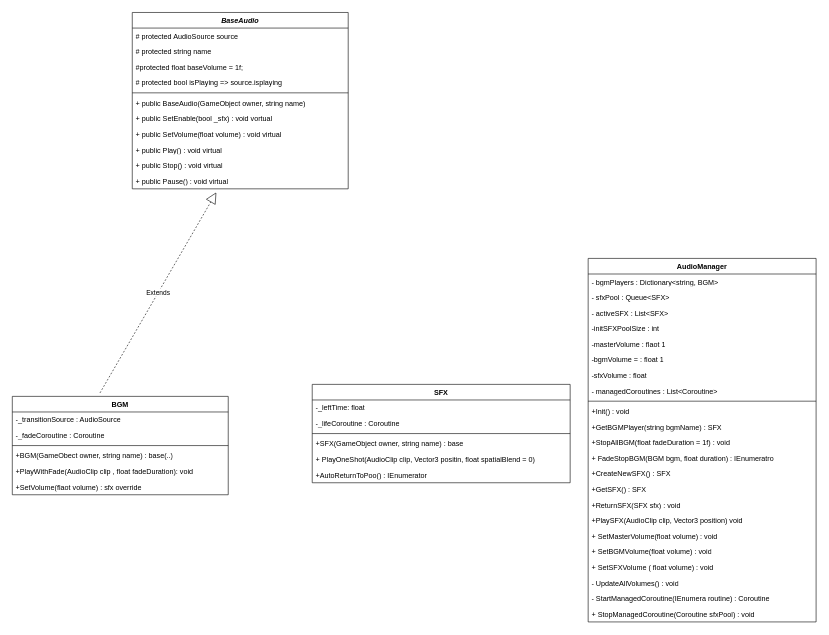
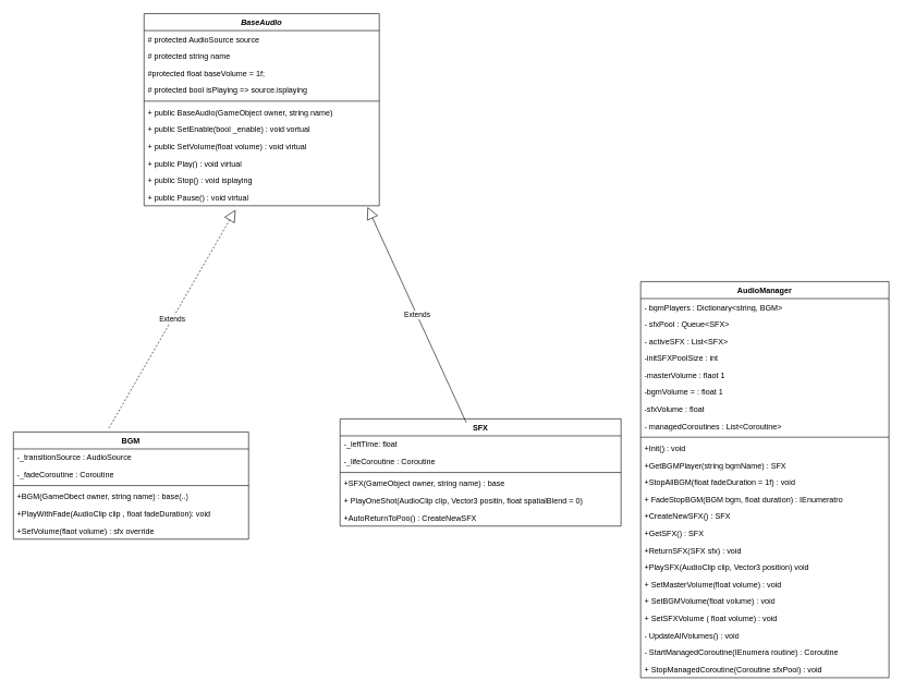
  <mxCell id="0" />
  <mxCell id="1" parent="0" />
  <mxCell id="2" value="&lt;i&gt;BaseAudio&lt;/i&gt;" style="swimlane;fontStyle=1;align=center;verticalAlign=top;childLayout=stackLayout;horizontal=1;startSize=26;horizontalStack=0;resizeParent=1;resizeParentMax=0;resizeLast=0;collapsible=1;marginBottom=0;whiteSpace=wrap;html=1;" vertex="1" parent="1"><mxGeometry x="220" y="20" width="360" height="294" as="geometry" /></mxCell>
  <mxCell id="3" value="# protected AudioSource source" style="text;strokeColor=none;fillColor=none;align=left;verticalAlign=top;spacingLeft=4;spacingRight=4;overflow=hidden;rotatable=0;points=[[0,0.5],[1,0.5]];portConstraint=eastwest;whiteSpace=wrap;html=1;" vertex="1" parent="2"><mxGeometry y="26" width="360" height="26" as="geometry" /></mxCell>
  <mxCell id="4" value="# protected string name" style="text;strokeColor=none;fillColor=none;align=left;verticalAlign=top;spacingLeft=4;spacingRight=4;overflow=hidden;rotatable=0;points=[[0,0.5],[1,0.5]];portConstraint=eastwest;whiteSpace=wrap;html=1;" vertex="1" parent="2"><mxGeometry y="52" width="360" height="26" as="geometry" /></mxCell>
  <mxCell id="5" value="#protected float baseVolume = 1f;" style="text;strokeColor=none;fillColor=none;align=left;verticalAlign=top;spacingLeft=4;spacingRight=4;overflow=hidden;rotatable=0;points=[[0,0.5],[1,0.5]];portConstraint=eastwest;whiteSpace=wrap;html=1;" vertex="1" parent="2"><mxGeometry y="78" width="360" height="26" as="geometry" /></mxCell>
  <mxCell id="6" value="# protected bool isPlaying =&amp;gt; source.isplaying" style="text;strokeColor=none;fillColor=none;align=left;verticalAlign=top;spacingLeft=4;spacingRight=4;overflow=hidden;rotatable=0;points=[[0,0.5],[1,0.5]];portConstraint=eastwest;whiteSpace=wrap;html=1;" vertex="1" parent="2"><mxGeometry y="104" width="360" height="26" as="geometry" /></mxCell>
  <mxCell id="7" value="" style="line;strokeWidth=1;fillColor=none;align=left;verticalAlign=middle;spacingTop=-1;spacingLeft=3;spacingRight=3;rotatable=0;labelPosition=right;points=[];portConstraint=eastwest;strokeColor=inherit;" vertex="1" parent="2"><mxGeometry y="130" width="360" height="8" as="geometry" /></mxCell>
  <mxCell id="8" value="+ public BaseAudio(GameObject owner, string name)" style="text;strokeColor=none;fillColor=none;align=left;verticalAlign=top;spacingLeft=4;spacingRight=4;overflow=hidden;rotatable=0;points=[[0,0.5],[1,0.5]];portConstraint=eastwest;whiteSpace=wrap;html=1;" vertex="1" parent="2"><mxGeometry y="138" width="360" height="26" as="geometry" /></mxCell>
- <mxCell id="9" value="+ public SetEnable(bool _sfx) : void vortual" style="text;strokeColor=none;fillColor=none;align=left;verticalAlign=top;spacingLeft=4;spacingRight=4;overflow=hidden;rotatable=0;points=[[0,0.5],[1,0.5]];portConstraint=eastwest;whiteSpace=wrap;html=1;" vertex="1" parent="2"><mxGeometry y="164" width="360" height="26" as="geometry" /></mxCell>
+ <mxCell id="9" value="+ public SetEnable(bool _enable) : void vortual" style="text;strokeColor=none;fillColor=none;align=left;verticalAlign=top;spacingLeft=4;spacingRight=4;overflow=hidden;rotatable=0;points=[[0,0.5],[1,0.5]];portConstraint=eastwest;whiteSpace=wrap;html=1;" vertex="1" parent="2"><mxGeometry y="164" width="360" height="26" as="geometry" /></mxCell>
  <mxCell id="10" value="+ public SetVolume(float volume) : void virtual" style="text;strokeColor=none;fillColor=none;align=left;verticalAlign=top;spacingLeft=4;spacingRight=4;overflow=hidden;rotatable=0;points=[[0,0.5],[1,0.5]];portConstraint=eastwest;whiteSpace=wrap;html=1;" vertex="1" parent="2"><mxGeometry y="190" width="360" height="26" as="geometry" /></mxCell>
  <mxCell id="11" value="+ public Play() : void virtual" style="text;strokeColor=none;fillColor=none;align=left;verticalAlign=top;spacingLeft=4;spacingRight=4;overflow=hidden;rotatable=0;points=[[0,0.5],[1,0.5]];portConstraint=eastwest;whiteSpace=wrap;html=1;" vertex="1" parent="2"><mxGeometry y="216" width="360" height="26" as="geometry" /></mxCell>
- <mxCell id="12" value="+ public Stop() : void virtual" style="text;strokeColor=none;fillColor=none;align=left;verticalAlign=top;spacingLeft=4;spacingRight=4;overflow=hidden;rotatable=0;points=[[0,0.5],[1,0.5]];portConstraint=eastwest;whiteSpace=wrap;html=1;" vertex="1" parent="2"><mxGeometry y="242" width="360" height="26" as="geometry" /></mxCell>
+ <mxCell id="12" value="+ public Stop() : void isplaying" style="text;strokeColor=none;fillColor=none;align=left;verticalAlign=top;spacingLeft=4;spacingRight=4;overflow=hidden;rotatable=0;points=[[0,0.5],[1,0.5]];portConstraint=eastwest;whiteSpace=wrap;html=1;" vertex="1" parent="2"><mxGeometry y="242" width="360" height="26" as="geometry" /></mxCell>
  <mxCell id="13" value="+ public Pause() : void virtual" style="text;strokeColor=none;fillColor=none;align=left;verticalAlign=top;spacingLeft=4;spacingRight=4;overflow=hidden;rotatable=0;points=[[0,0.5],[1,0.5]];portConstraint=eastwest;whiteSpace=wrap;html=1;" vertex="1" parent="2"><mxGeometry y="268" width="360" height="26" as="geometry" /></mxCell>
  <mxCell id="14" value="BGM" style="swimlane;fontStyle=1;align=center;verticalAlign=top;childLayout=stackLayout;horizontal=1;startSize=26;horizontalStack=0;resizeParent=1;resizeParentMax=0;resizeLast=0;collapsible=1;marginBottom=0;whiteSpace=wrap;html=1;" vertex="1" parent="1"><mxGeometry x="20" y="660" width="360" height="164" as="geometry" /></mxCell>
  <mxCell id="15" value="-_transitionSource : AudioSource" style="text;strokeColor=none;fillColor=none;align=left;verticalAlign=top;spacingLeft=4;spacingRight=4;overflow=hidden;rotatable=0;points=[[0,0.5],[1,0.5]];portConstraint=eastwest;whiteSpace=wrap;html=1;" vertex="1" parent="14"><mxGeometry y="26" width="360" height="26" as="geometry" /></mxCell>
  <mxCell id="16" value="-_fadeCoroutine : Coroutine" style="text;strokeColor=none;fillColor=none;align=left;verticalAlign=top;spacingLeft=4;spacingRight=4;overflow=hidden;rotatable=0;points=[[0,0.5],[1,0.5]];portConstraint=eastwest;whiteSpace=wrap;html=1;" vertex="1" parent="14"><mxGeometry y="52" width="360" height="26" as="geometry" /></mxCell>
  <mxCell id="17" value="" style="line;strokeWidth=1;fillColor=none;align=left;verticalAlign=middle;spacingTop=-1;spacingLeft=3;spacingRight=3;rotatable=0;labelPosition=right;points=[];portConstraint=eastwest;strokeColor=inherit;" vertex="1" parent="14"><mxGeometry y="78" width="360" height="8" as="geometry" /></mxCell>
  <mxCell id="18" value="+BGM(GameObect owner, string name) : base(..)" style="text;strokeColor=none;fillColor=none;align=left;verticalAlign=top;spacingLeft=4;spacingRight=4;overflow=hidden;rotatable=0;points=[[0,0.5],[1,0.5]];portConstraint=eastwest;whiteSpace=wrap;html=1;" vertex="1" parent="14"><mxGeometry y="86" width="360" height="26" as="geometry" /></mxCell>
  <mxCell id="19" value="+PlayWithFade(AudioClip clip , float fadeDuration): void" style="text;strokeColor=none;fillColor=none;align=left;verticalAlign=top;spacingLeft=4;spacingRight=4;overflow=hidden;rotatable=0;points=[[0,0.5],[1,0.5]];portConstraint=eastwest;whiteSpace=wrap;html=1;" vertex="1" parent="14"><mxGeometry y="112" width="360" height="26" as="geometry" /></mxCell>
  <mxCell id="20" value="+SetVolume(flaot volume) : sfx override" style="text;strokeColor=none;fillColor=none;align=left;verticalAlign=top;spacingLeft=4;spacingRight=4;overflow=hidden;rotatable=0;points=[[0,0.5],[1,0.5]];portConstraint=eastwest;whiteSpace=wrap;html=1;" vertex="1" parent="14"><mxGeometry y="138" width="360" height="26" as="geometry" /></mxCell>
  <mxCell id="21" value="Extends" style="endArrow=block;endSize=16;endFill=0;html=1;rounded=0;entryX=0.389;entryY=1.231;entryDx=0;entryDy=0;entryPerimeter=0;exitX=0.406;exitY=-0.035;exitDx=0;exitDy=0;exitPerimeter=0;dashed=1;" edge="1" parent="1" source="14" target="13"><mxGeometry width="160" relative="1" as="geometry"><mxPoint x="200" y="450" as="sourcePoint" /><mxPoint x="360" y="450" as="targetPoint" /></mxGeometry></mxCell>
  <mxCell id="22" value="SFX" style="swimlane;fontStyle=1;align=center;verticalAlign=top;childLayout=stackLayout;horizontal=1;startSize=26;horizontalStack=0;resizeParent=1;resizeParentMax=0;resizeLast=0;collapsible=1;marginBottom=0;whiteSpace=wrap;html=1;" vertex="1" parent="1"><mxGeometry x="520" y="640" width="430" height="164" as="geometry" /></mxCell>
  <mxCell id="23" value="-_leftTime: float" style="text;strokeColor=none;fillColor=none;align=left;verticalAlign=top;spacingLeft=4;spacingRight=4;overflow=hidden;rotatable=0;points=[[0,0.5],[1,0.5]];portConstraint=eastwest;whiteSpace=wrap;html=1;" vertex="1" parent="22"><mxGeometry y="26" width="430" height="26" as="geometry" /></mxCell>
  <mxCell id="24" value="-_lifeCoroutine : Coroutine" style="text;strokeColor=none;fillColor=none;align=left;verticalAlign=top;spacingLeft=4;spacingRight=4;overflow=hidden;rotatable=0;points=[[0,0.5],[1,0.5]];portConstraint=eastwest;whiteSpace=wrap;html=1;" vertex="1" parent="22"><mxGeometry y="52" width="430" height="26" as="geometry" /></mxCell>
  <mxCell id="25" value="" style="line;strokeWidth=1;fillColor=none;align=left;verticalAlign=middle;spacingTop=-1;spacingLeft=3;spacingRight=3;rotatable=0;labelPosition=right;points=[];portConstraint=eastwest;strokeColor=inherit;" vertex="1" parent="22"><mxGeometry y="78" width="430" height="8" as="geometry" /></mxCell>
  <mxCell id="26" value="+SFX(GameObject owner, string name) : base" style="text;strokeColor=none;fillColor=none;align=left;verticalAlign=top;spacingLeft=4;spacingRight=4;overflow=hidden;rotatable=0;points=[[0,0.5],[1,0.5]];portConstraint=eastwest;whiteSpace=wrap;html=1;" vertex="1" parent="22"><mxGeometry y="86" width="430" height="26" as="geometry" /></mxCell>
  <mxCell id="27" value="+ PlayOneShot(AudioClip clip, Vector3 positin, float spatialBlend = 0)" style="text;strokeColor=none;fillColor=none;align=left;verticalAlign=top;spacingLeft=4;spacingRight=4;overflow=hidden;rotatable=0;points=[[0,0.5],[1,0.5]];portConstraint=eastwest;whiteSpace=wrap;html=1;" vertex="1" parent="22"><mxGeometry y="112" width="430" height="26" as="geometry" /></mxCell>
- <mxCell id="28" value="+AutoReturnToPoo() : IEnumerator" style="text;strokeColor=none;fillColor=none;align=left;verticalAlign=top;spacingLeft=4;spacingRight=4;overflow=hidden;rotatable=0;points=[[0,0.5],[1,0.5]];portConstraint=eastwest;whiteSpace=wrap;html=1;" vertex="1" parent="22"><mxGeometry y="138" width="430" height="26" as="geometry" /></mxCell>
+ <mxCell id="28" value="+AutoReturnToPoo() : CreateNewSFX" style="text;strokeColor=none;fillColor=none;align=left;verticalAlign=top;spacingLeft=4;spacingRight=4;overflow=hidden;rotatable=0;points=[[0,0.5],[1,0.5]];portConstraint=eastwest;whiteSpace=wrap;html=1;" vertex="1" parent="22"><mxGeometry y="138" width="430" height="26" as="geometry" /></mxCell>
+ <mxCell id="29" value="Extends" style="endArrow=block;endSize=16;endFill=0;html=1;rounded=0;exitX=0.449;exitY=0.035;exitDx=0;exitDy=0;exitPerimeter=0;entryX=0.95;entryY=1.077;entryDx=0;entryDy=0;entryPerimeter=0;" edge="1" parent="1" source="22" target="13"><mxGeometry width="160" relative="1" as="geometry"><mxPoint x="630" y="900" as="sourcePoint" /><mxPoint x="630" y="480" as="targetPoint" /></mxGeometry></mxCell>
  <mxCell id="30" value="AudioManager" style="swimlane;fontStyle=1;align=center;verticalAlign=top;childLayout=stackLayout;horizontal=1;startSize=26;horizontalStack=0;resizeParent=1;resizeParentMax=0;resizeLast=0;collapsible=1;marginBottom=0;whiteSpace=wrap;html=1;" vertex="1" parent="1"><mxGeometry x="980" y="430" width="380" height="606" as="geometry" /></mxCell>
  <mxCell id="31" value="- bgmPlayers : Dictionary&amp;lt;string, BGM&amp;gt;" style="text;strokeColor=none;fillColor=none;align=left;verticalAlign=top;spacingLeft=4;spacingRight=4;overflow=hidden;rotatable=0;points=[[0,0.5],[1,0.5]];portConstraint=eastwest;whiteSpace=wrap;html=1;" vertex="1" parent="30"><mxGeometry y="26" width="380" height="26" as="geometry" /></mxCell>
  <mxCell id="32" value="- sfxPool : Queue&amp;lt;SFX&amp;gt;" style="text;strokeColor=none;fillColor=none;align=left;verticalAlign=top;spacingLeft=4;spacingRight=4;overflow=hidden;rotatable=0;points=[[0,0.5],[1,0.5]];portConstraint=eastwest;whiteSpace=wrap;html=1;" vertex="1" parent="30"><mxGeometry y="52" width="380" height="26" as="geometry" /></mxCell>
  <mxCell id="33" value="- activeSFX : List&amp;lt;SFX&amp;gt;" style="text;strokeColor=none;fillColor=none;align=left;verticalAlign=top;spacingLeft=4;spacingRight=4;overflow=hidden;rotatable=0;points=[[0,0.5],[1,0.5]];portConstraint=eastwest;whiteSpace=wrap;html=1;" vertex="1" parent="30"><mxGeometry y="78" width="380" height="26" as="geometry" /></mxCell>
  <mxCell id="34" value="-initSFXPoolSize : int" style="text;strokeColor=none;fillColor=none;align=left;verticalAlign=top;spacingLeft=4;spacingRight=4;overflow=hidden;rotatable=0;points=[[0,0.5],[1,0.5]];portConstraint=eastwest;whiteSpace=wrap;html=1;" vertex="1" parent="30"><mxGeometry y="104" width="380" height="26" as="geometry" /></mxCell>
  <mxCell id="35" value="-masterVolume : flaot 1" style="text;strokeColor=none;fillColor=none;align=left;verticalAlign=top;spacingLeft=4;spacingRight=4;overflow=hidden;rotatable=0;points=[[0,0.5],[1,0.5]];portConstraint=eastwest;whiteSpace=wrap;html=1;" vertex="1" parent="30"><mxGeometry y="130" width="380" height="26" as="geometry" /></mxCell>
  <mxCell id="36" value="-bgmVolume = : float 1" style="text;strokeColor=none;fillColor=none;align=left;verticalAlign=top;spacingLeft=4;spacingRight=4;overflow=hidden;rotatable=0;points=[[0,0.5],[1,0.5]];portConstraint=eastwest;whiteSpace=wrap;html=1;" vertex="1" parent="30"><mxGeometry y="156" width="380" height="26" as="geometry" /></mxCell>
  <mxCell id="37" value="-sfxVolume : float" style="text;strokeColor=none;fillColor=none;align=left;verticalAlign=top;spacingLeft=4;spacingRight=4;overflow=hidden;rotatable=0;points=[[0,0.5],[1,0.5]];portConstraint=eastwest;whiteSpace=wrap;html=1;" vertex="1" parent="30"><mxGeometry y="182" width="380" height="26" as="geometry" /></mxCell>
  <mxCell id="38" value="- managedCoroutines : List&amp;lt;Coroutine&amp;gt;" style="text;strokeColor=none;fillColor=none;align=left;verticalAlign=top;spacingLeft=4;spacingRight=4;overflow=hidden;rotatable=0;points=[[0,0.5],[1,0.5]];portConstraint=eastwest;whiteSpace=wrap;html=1;" vertex="1" parent="30"><mxGeometry y="208" width="380" height="26" as="geometry" /></mxCell>
  <mxCell id="39" value="" style="line;strokeWidth=1;fillColor=none;align=left;verticalAlign=middle;spacingTop=-1;spacingLeft=3;spacingRight=3;rotatable=0;labelPosition=right;points=[];portConstraint=eastwest;strokeColor=inherit;" vertex="1" parent="30"><mxGeometry y="234" width="380" height="8" as="geometry" /></mxCell>
  <mxCell id="40" value="+Init() : void" style="text;strokeColor=none;fillColor=none;align=left;verticalAlign=top;spacingLeft=4;spacingRight=4;overflow=hidden;rotatable=0;points=[[0,0.5],[1,0.5]];portConstraint=eastwest;whiteSpace=wrap;html=1;" vertex="1" parent="30"><mxGeometry y="242" width="380" height="26" as="geometry" /></mxCell>
  <mxCell id="41" value="+GetBGMPlayer(string bgmName) : SFX" style="text;strokeColor=none;fillColor=none;align=left;verticalAlign=top;spacingLeft=4;spacingRight=4;overflow=hidden;rotatable=0;points=[[0,0.5],[1,0.5]];portConstraint=eastwest;whiteSpace=wrap;html=1;" vertex="1" parent="30"><mxGeometry y="268" width="380" height="26" as="geometry" /></mxCell>
  <mxCell id="42" value="+StopAllBGM(float fadeDuration = 1f) : void" style="text;strokeColor=none;fillColor=none;align=left;verticalAlign=top;spacingLeft=4;spacingRight=4;overflow=hidden;rotatable=0;points=[[0,0.5],[1,0.5]];portConstraint=eastwest;whiteSpace=wrap;html=1;" vertex="1" parent="30"><mxGeometry y="294" width="380" height="26" as="geometry" /></mxCell>
  <mxCell id="43" value="+ FadeStopBGM(BGM bgm, float duration) : IEnumeratro" style="text;strokeColor=none;fillColor=none;align=left;verticalAlign=top;spacingLeft=4;spacingRight=4;overflow=hidden;rotatable=0;points=[[0,0.5],[1,0.5]];portConstraint=eastwest;whiteSpace=wrap;html=1;" vertex="1" parent="30"><mxGeometry y="320" width="380" height="26" as="geometry" /></mxCell>
  <mxCell id="44" value="+CreateNewSFX() : SFX" style="text;strokeColor=none;fillColor=none;align=left;verticalAlign=top;spacingLeft=4;spacingRight=4;overflow=hidden;rotatable=0;points=[[0,0.5],[1,0.5]];portConstraint=eastwest;whiteSpace=wrap;html=1;" vertex="1" parent="30"><mxGeometry y="346" width="380" height="26" as="geometry" /></mxCell>
  <mxCell id="45" value="+GetSFX() : SFX" style="text;strokeColor=none;fillColor=none;align=left;verticalAlign=top;spacingLeft=4;spacingRight=4;overflow=hidden;rotatable=0;points=[[0,0.5],[1,0.5]];portConstraint=eastwest;whiteSpace=wrap;html=1;" vertex="1" parent="30"><mxGeometry y="372" width="380" height="26" as="geometry" /></mxCell>
  <mxCell id="46" value="+ReturnSFX(SFX sfx) : void" style="text;strokeColor=none;fillColor=none;align=left;verticalAlign=top;spacingLeft=4;spacingRight=4;overflow=hidden;rotatable=0;points=[[0,0.5],[1,0.5]];portConstraint=eastwest;whiteSpace=wrap;html=1;" vertex="1" parent="30"><mxGeometry y="398" width="380" height="26" as="geometry" /></mxCell>
  <mxCell id="47" value="+PlaySFX(AudioClip clip, Vector3 position) void" style="text;strokeColor=none;fillColor=none;align=left;verticalAlign=top;spacingLeft=4;spacingRight=4;overflow=hidden;rotatable=0;points=[[0,0.5],[1,0.5]];portConstraint=eastwest;whiteSpace=wrap;html=1;" vertex="1" parent="30"><mxGeometry y="424" width="380" height="26" as="geometry" /></mxCell>
  <mxCell id="48" value="+ SetMasterVolume(float volume) : void" style="text;strokeColor=none;fillColor=none;align=left;verticalAlign=top;spacingLeft=4;spacingRight=4;overflow=hidden;rotatable=0;points=[[0,0.5],[1,0.5]];portConstraint=eastwest;whiteSpace=wrap;html=1;" vertex="1" parent="30"><mxGeometry y="450" width="380" height="26" as="geometry" /></mxCell>
  <mxCell id="49" value="+ SetBGMVolume(float volume) : void" style="text;strokeColor=none;fillColor=none;align=left;verticalAlign=top;spacingLeft=4;spacingRight=4;overflow=hidden;rotatable=0;points=[[0,0.5],[1,0.5]];portConstraint=eastwest;whiteSpace=wrap;html=1;" vertex="1" parent="30"><mxGeometry y="476" width="380" height="26" as="geometry" /></mxCell>
  <mxCell id="50" value="+ SetSFXVolume ( float volume) : void" style="text;strokeColor=none;fillColor=none;align=left;verticalAlign=top;spacingLeft=4;spacingRight=4;overflow=hidden;rotatable=0;points=[[0,0.5],[1,0.5]];portConstraint=eastwest;whiteSpace=wrap;html=1;" vertex="1" parent="30"><mxGeometry y="502" width="380" height="26" as="geometry" /></mxCell>
  <mxCell id="51" value="- UpdateAllVolumes() : void" style="text;strokeColor=none;fillColor=none;align=left;verticalAlign=top;spacingLeft=4;spacingRight=4;overflow=hidden;rotatable=0;points=[[0,0.5],[1,0.5]];portConstraint=eastwest;whiteSpace=wrap;html=1;" vertex="1" parent="30"><mxGeometry y="528" width="380" height="26" as="geometry" /></mxCell>
  <mxCell id="52" value="- StartManagedCoroutine(IEnumera routine) : Coroutine" style="text;strokeColor=none;fillColor=none;align=left;verticalAlign=top;spacingLeft=4;spacingRight=4;overflow=hidden;rotatable=0;points=[[0,0.5],[1,0.5]];portConstraint=eastwest;whiteSpace=wrap;html=1;" vertex="1" parent="30"><mxGeometry y="554" width="380" height="26" as="geometry" /></mxCell>
  <mxCell id="53" value="+ StopManagedCoroutine(Coroutine sfxPool) : void" style="text;strokeColor=none;fillColor=none;align=left;verticalAlign=top;spacingLeft=4;spacingRight=4;overflow=hidden;rotatable=0;points=[[0,0.5],[1,0.5]];portConstraint=eastwest;whiteSpace=wrap;html=1;" vertex="1" parent="30"><mxGeometry y="580" width="380" height="26" as="geometry" /></mxCell>
